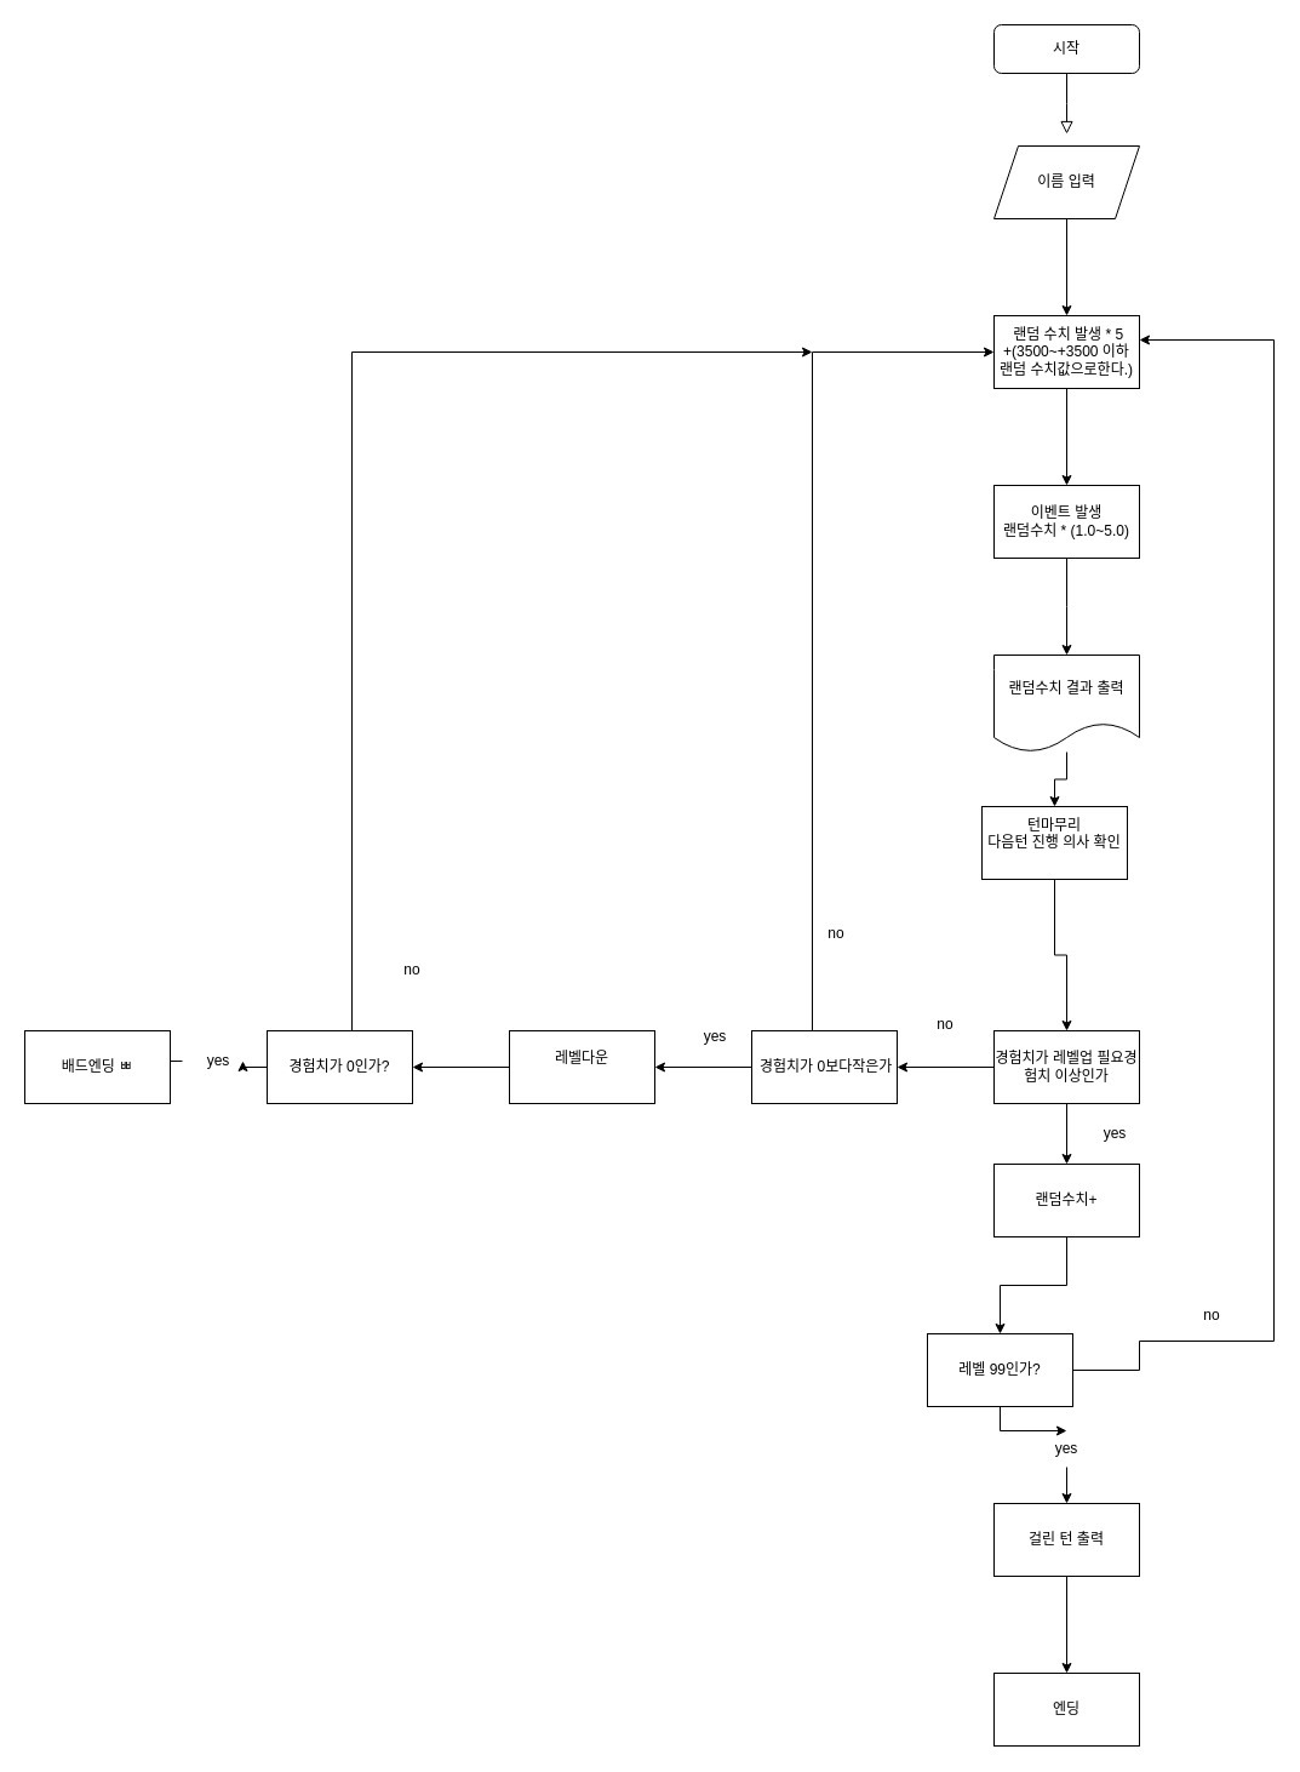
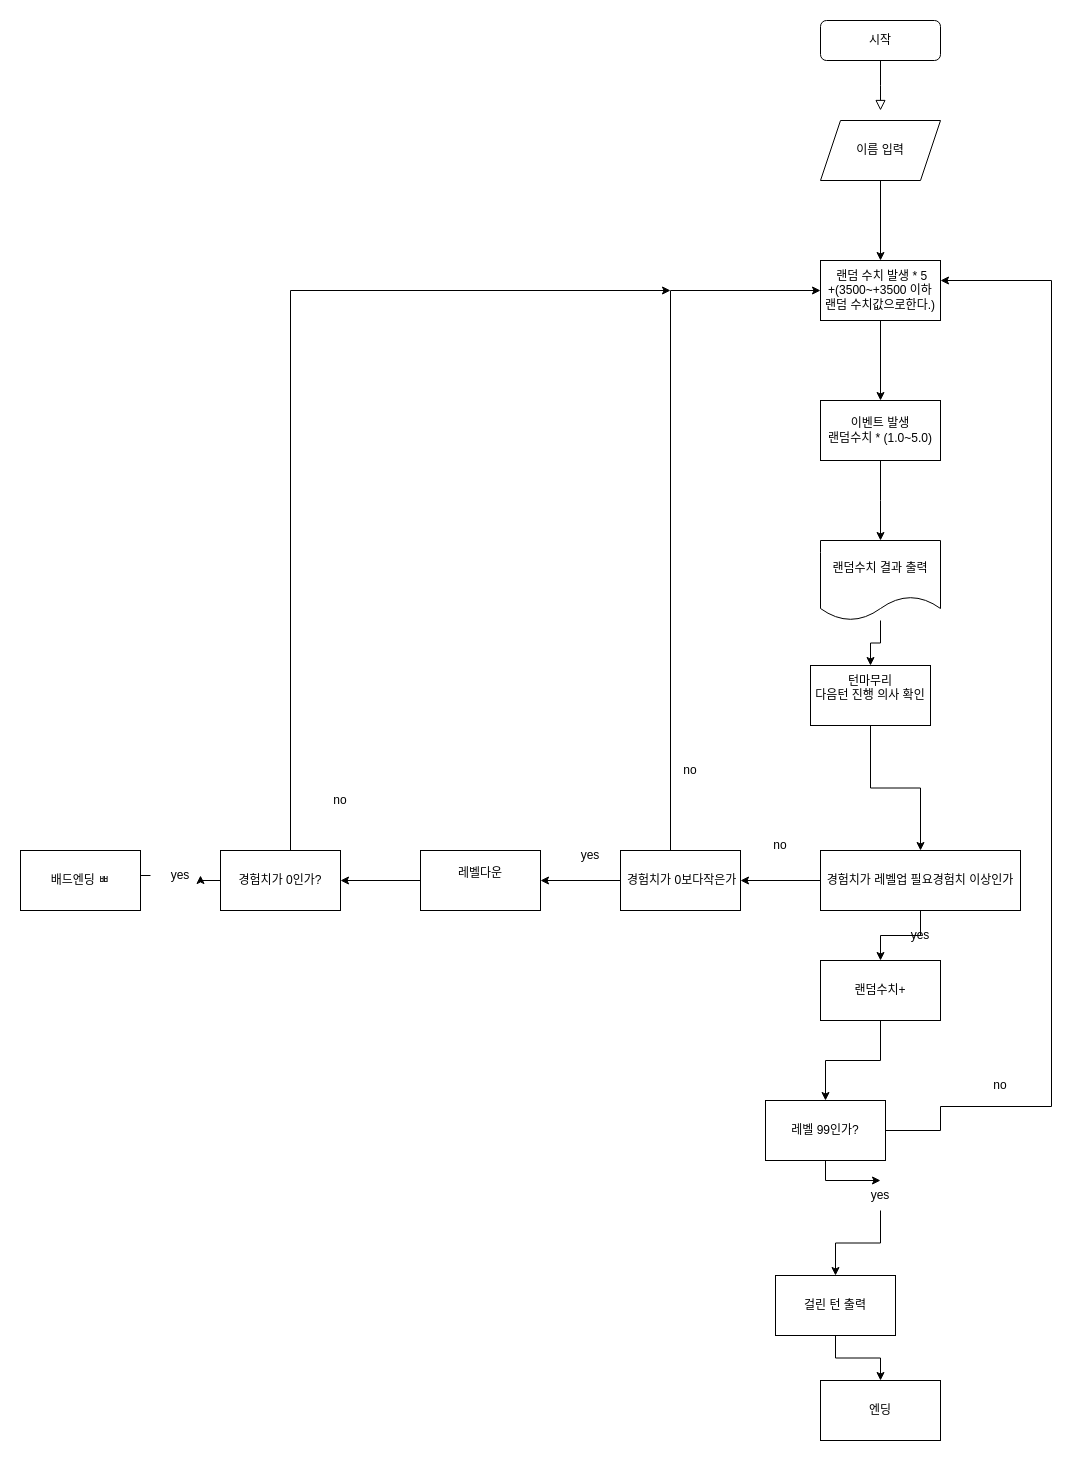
  <mxCell id="0" />
  <mxCell id="1" parent="0" />
  <mxCell id="2" value="" style="rounded=0;html=1;jettySize=auto;orthogonalLoop=1;fontSize=11;endArrow=block;endFill=0;endSize=8;strokeWidth=1;shadow=0;labelBackgroundColor=none;edgeStyle=orthogonalEdgeStyle;" parent="1" source="3" edge="1"><mxGeometry relative="1" as="geometry"><mxPoint x="880" y="110" as="targetPoint" /></mxGeometry></mxCell>
  <mxCell id="3" value="시작" style="rounded=1;whiteSpace=wrap;html=1;fontSize=12;glass=0;strokeWidth=1;shadow=0;" parent="1" vertex="1"><mxGeometry x="820" y="20" width="120" height="40" as="geometry" /></mxCell>
  <mxCell id="4" value="" style="edgeStyle=orthogonalEdgeStyle;rounded=0;orthogonalLoop=1;jettySize=auto;html=1;" parent="1" source="5" target="7" edge="1"><mxGeometry relative="1" as="geometry" /></mxCell>
  <mxCell id="5" value="이름 입력" style="shape=parallelogram;perimeter=parallelogramPerimeter;whiteSpace=wrap;html=1;fixedSize=1;" parent="1" vertex="1"><mxGeometry x="820" y="120" width="120" height="60" as="geometry" /></mxCell>
  <mxCell id="6" value="" style="edgeStyle=orthogonalEdgeStyle;rounded=0;orthogonalLoop=1;jettySize=auto;html=1;" parent="1" source="7" target="9" edge="1"><mxGeometry relative="1" as="geometry" /></mxCell>
  <mxCell id="7" value="&amp;nbsp;랜덤 수치 발생 * 5&lt;div&gt;+(3500~+3500 이하 랜덤 수치값으로한다.)&lt;/div&gt;" style="whiteSpace=wrap;html=1;" parent="1" vertex="1"><mxGeometry x="820" y="260" width="120" height="60" as="geometry" /></mxCell>
  <mxCell id="8" value="" style="edgeStyle=orthogonalEdgeStyle;rounded=0;orthogonalLoop=1;jettySize=auto;html=1;" parent="1" source="9" edge="1"><mxGeometry relative="1" as="geometry"><mxPoint x="880" y="540" as="targetPoint" /></mxGeometry></mxCell>
  <mxCell id="9" value="이벤트 발생&lt;div&gt;랜덤수치 * (1.0~5.0)&lt;/div&gt;" style="whiteSpace=wrap;html=1;" parent="1" vertex="1"><mxGeometry x="820" y="400" width="120" height="60" as="geometry" /></mxCell>
  <mxCell id="10" value="" style="edgeStyle=orthogonalEdgeStyle;rounded=0;orthogonalLoop=1;jettySize=auto;html=1;" parent="1" source="11" target="13" edge="1"><mxGeometry relative="1" as="geometry" /></mxCell>
  <mxCell id="11" value="랜덤수치 결과 출력" style="shape=document;whiteSpace=wrap;html=1;boundedLbl=1;" parent="1" vertex="1"><mxGeometry x="820" y="540" width="120" height="80" as="geometry" /></mxCell>
  <mxCell id="12" value="" style="edgeStyle=orthogonalEdgeStyle;rounded=0;orthogonalLoop=1;jettySize=auto;html=1;" parent="1" source="13" target="16" edge="1"><mxGeometry relative="1" as="geometry" /></mxCell>
  <mxCell id="13" value="턴마무리&lt;div&gt;다음턴 진행 의사 확인&lt;/div&gt;&lt;div&gt;&lt;br&gt;&lt;/div&gt;" style="whiteSpace=wrap;html=1;" parent="1" vertex="1"><mxGeometry x="810" y="665" width="120" height="60" as="geometry" /></mxCell>
  <mxCell id="14" value="" style="edgeStyle=orthogonalEdgeStyle;rounded=0;orthogonalLoop=1;jettySize=auto;html=1;" parent="1" source="16" target="18" edge="1"><mxGeometry relative="1" as="geometry" /></mxCell>
  <mxCell id="15" value="" style="edgeStyle=orthogonalEdgeStyle;rounded=0;orthogonalLoop=1;jettySize=auto;html=1;" parent="1" source="16" target="28" edge="1"><mxGeometry relative="1" as="geometry" /></mxCell>
- <mxCell id="16" value="경험치가 레벨업 필요경험치 이상인가" style="whiteSpace=wrap;html=1;" parent="1" vertex="1"><mxGeometry x="820" y="850" width="120" height="60" as="geometry" /></mxCell>
+ <mxCell id="16" value="경험치가 레벨업 필요경험치 이상인가" style="whiteSpace=wrap;html=1;" parent="1" vertex="1"><mxGeometry x="820" y="850" width="200" height="60" as="geometry" /></mxCell>
  <mxCell id="17" value="" style="edgeStyle=orthogonalEdgeStyle;rounded=0;orthogonalLoop=1;jettySize=auto;html=1;" parent="1" source="18" target="20" edge="1"><mxGeometry relative="1" as="geometry" /></mxCell>
  <mxCell id="18" value="&lt;div&gt;&amp;nbsp;경험치가 0보다작은가&lt;/div&gt;" style="whiteSpace=wrap;html=1;" parent="1" vertex="1"><mxGeometry x="620" y="850" width="120" height="60" as="geometry" /></mxCell>
  <mxCell id="19" value="" style="edgeStyle=orthogonalEdgeStyle;rounded=0;orthogonalLoop=1;jettySize=auto;html=1;" parent="1" source="20" target="23" edge="1"><mxGeometry relative="1" as="geometry" /></mxCell>
  <mxCell id="20" value="레벨다운&lt;div&gt;&lt;br&gt;&lt;/div&gt;" style="whiteSpace=wrap;html=1;" parent="1" vertex="1"><mxGeometry x="420" y="850" width="120" height="60" as="geometry" /></mxCell>
  <mxCell id="21" value="" style="edgeStyle=orthogonalEdgeStyle;rounded=0;orthogonalLoop=1;jettySize=auto;html=1;" parent="1" source="41" target="38" edge="1"><mxGeometry relative="1" as="geometry" /></mxCell>
  <mxCell id="22" style="edgeStyle=orthogonalEdgeStyle;rounded=0;orthogonalLoop=1;jettySize=auto;html=1;" parent="1" source="23" edge="1"><mxGeometry relative="1" as="geometry"><mxPoint x="670" y="290" as="targetPoint" /><Array as="points"><mxPoint x="290" y="290" /></Array></mxGeometry></mxCell>
  <mxCell id="23" value="경험치가 0인가?" style="whiteSpace=wrap;html=1;" parent="1" vertex="1"><mxGeometry x="220" y="850" width="120" height="60" as="geometry" /></mxCell>
  <mxCell id="24" value="yes" style="text;html=1;align=center;verticalAlign=middle;whiteSpace=wrap;rounded=0;" parent="1" vertex="1"><mxGeometry x="890" y="920" width="60" height="30" as="geometry" /></mxCell>
  <mxCell id="25" value="no" style="text;html=1;align=center;verticalAlign=middle;whiteSpace=wrap;rounded=0;" parent="1" vertex="1"><mxGeometry x="750" y="830" width="60" height="30" as="geometry" /></mxCell>
  <mxCell id="26" value="no" style="text;html=1;align=center;verticalAlign=middle;whiteSpace=wrap;rounded=0;" parent="1" vertex="1"><mxGeometry y="755" width="60" height="30" as="geometry" x="660" /></mxCell>
  <mxCell id="27" value="" style="edgeStyle=orthogonalEdgeStyle;rounded=0;orthogonalLoop=1;jettySize=auto;html=1;" parent="1" source="28" target="31" edge="1"><mxGeometry relative="1" as="geometry" /></mxCell>
  <mxCell id="28" value="랜덤수치+" style="rounded=0;whiteSpace=wrap;html=1;" parent="1" vertex="1"><mxGeometry x="820" y="960" width="120" height="60" as="geometry" /></mxCell>
  <mxCell id="29" value="" style="edgeStyle=orthogonalEdgeStyle;rounded=0;orthogonalLoop=1;jettySize=auto;html=1;" parent="1" source="37" target="33" edge="1"><mxGeometry relative="1" as="geometry" /></mxCell>
  <mxCell id="30" style="edgeStyle=orthogonalEdgeStyle;rounded=0;orthogonalLoop=1;jettySize=auto;html=1;exitX=1;exitY=0.5;exitDx=0;exitDy=0;" parent="1" source="31" target="7" edge="1"><mxGeometry relative="1" as="geometry"><mxPoint x="1050" y="280" as="targetPoint" /><mxPoint x="994" y="1106.3" as="sourcePoint" /><Array as="points"><mxPoint x="940" y="1106" /><mxPoint x="1051" y="1106" /><mxPoint x="1051" y="280" /></Array></mxGeometry></mxCell>
  <mxCell id="31" value="레벨 99인가?" style="whiteSpace=wrap;html=1;rounded=0;" parent="1" vertex="1"><mxGeometry x="765" y="1100" width="120" height="60" as="geometry" /></mxCell>
  <mxCell id="32" value="" style="edgeStyle=orthogonalEdgeStyle;rounded=0;orthogonalLoop=1;jettySize=auto;html=1;" parent="1" source="33" target="34" edge="1"><mxGeometry relative="1" as="geometry" /></mxCell>
- <mxCell id="33" value="걸린 턴 출력" style="whiteSpace=wrap;html=1;rounded=0;" parent="1" vertex="1"><mxGeometry x="820" y="1240" width="120" height="60" as="geometry" /></mxCell>
+ <mxCell id="33" value="걸린 턴 출력" style="whiteSpace=wrap;html=1;rounded=0;" parent="1" vertex="1"><mxGeometry x="775" y="1275" width="120" height="60" as="geometry" /></mxCell>
  <mxCell id="34" value="엔딩" style="whiteSpace=wrap;html=1;rounded=0;" parent="1" vertex="1"><mxGeometry x="820" y="1380" width="120" height="60" as="geometry" /></mxCell>
  <mxCell id="35" value="no" style="text;html=1;align=center;verticalAlign=middle;whiteSpace=wrap;rounded=0;" parent="1" vertex="1"><mxGeometry x="970" y="1070" width="60" height="30" as="geometry" /></mxCell>
  <mxCell id="36" value="" style="edgeStyle=orthogonalEdgeStyle;rounded=0;orthogonalLoop=1;jettySize=auto;html=1;" parent="1" source="31" target="37" edge="1"><mxGeometry relative="1" as="geometry"><mxPoint x="880" y="1160" as="sourcePoint" /><mxPoint x="880" y="1240" as="targetPoint" /></mxGeometry></mxCell>
  <mxCell id="37" value="yes" style="text;html=1;align=center;verticalAlign=middle;whiteSpace=wrap;rounded=0;" parent="1" vertex="1"><mxGeometry x="850" y="1180" width="60" height="30" as="geometry" /></mxCell>
  <mxCell id="38" value="배드엔딩 ㅃ" style="whiteSpace=wrap;html=1;" parent="1" vertex="1"><mxGeometry x="20" y="850" width="120" height="60" as="geometry" /></mxCell>
  <mxCell id="39" value="yes" style="text;html=1;align=center;verticalAlign=middle;whiteSpace=wrap;rounded=0;" parent="1" vertex="1"><mxGeometry x="560" y="840" width="60" height="30" as="geometry" /></mxCell>
  <mxCell id="40" value="" style="edgeStyle=orthogonalEdgeStyle;rounded=0;orthogonalLoop=1;jettySize=auto;html=1;" parent="1" source="23" target="41" edge="1"><mxGeometry relative="1" as="geometry"><mxPoint x="220" y="880" as="sourcePoint" /><mxPoint x="140" y="880" as="targetPoint" /></mxGeometry></mxCell>
  <mxCell id="41" value="yes" style="text;html=1;align=center;verticalAlign=middle;whiteSpace=wrap;rounded=0;" parent="1" vertex="1"><mxGeometry x="150" y="860" width="60" height="30" as="geometry" /></mxCell>
  <mxCell id="42" value="no" style="text;html=1;align=center;verticalAlign=middle;whiteSpace=wrap;rounded=0;" parent="1" vertex="1"><mxGeometry x="310" y="785" width="60" height="30" as="geometry" /></mxCell>
  <mxCell id="43" value="" style="endArrow=classic;html=1;rounded=0;entryX=0;entryY=0.5;entryDx=0;entryDy=0;" parent="1" target="7" edge="1"><mxGeometry width="50" height="50" relative="1" as="geometry"><mxPoint x="670" y="850" as="sourcePoint" /><mxPoint x="720" y="800" as="targetPoint" /><Array as="points"><mxPoint x="670" y="290" /></Array></mxGeometry></mxCell>
